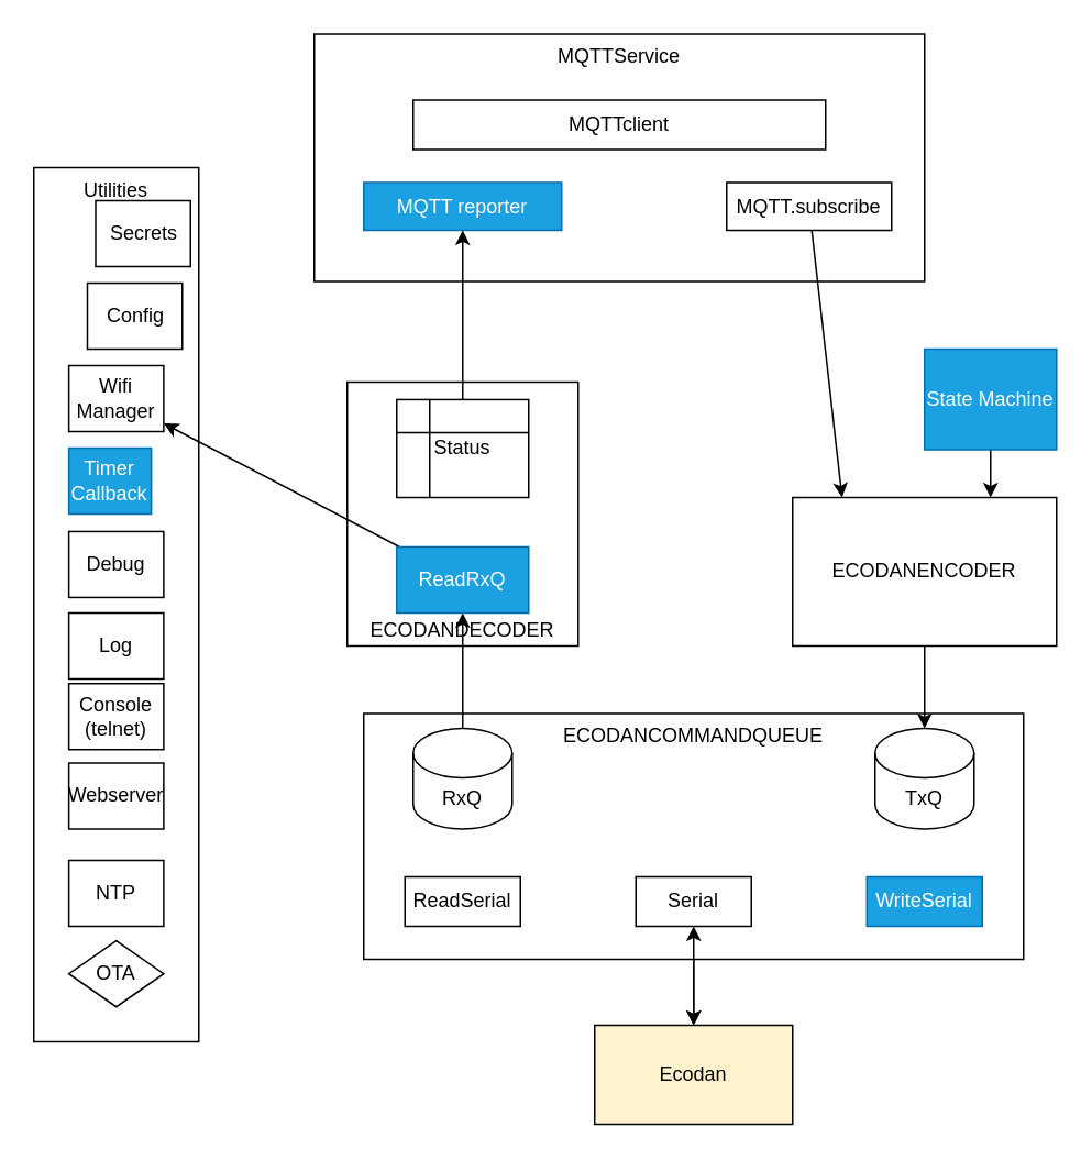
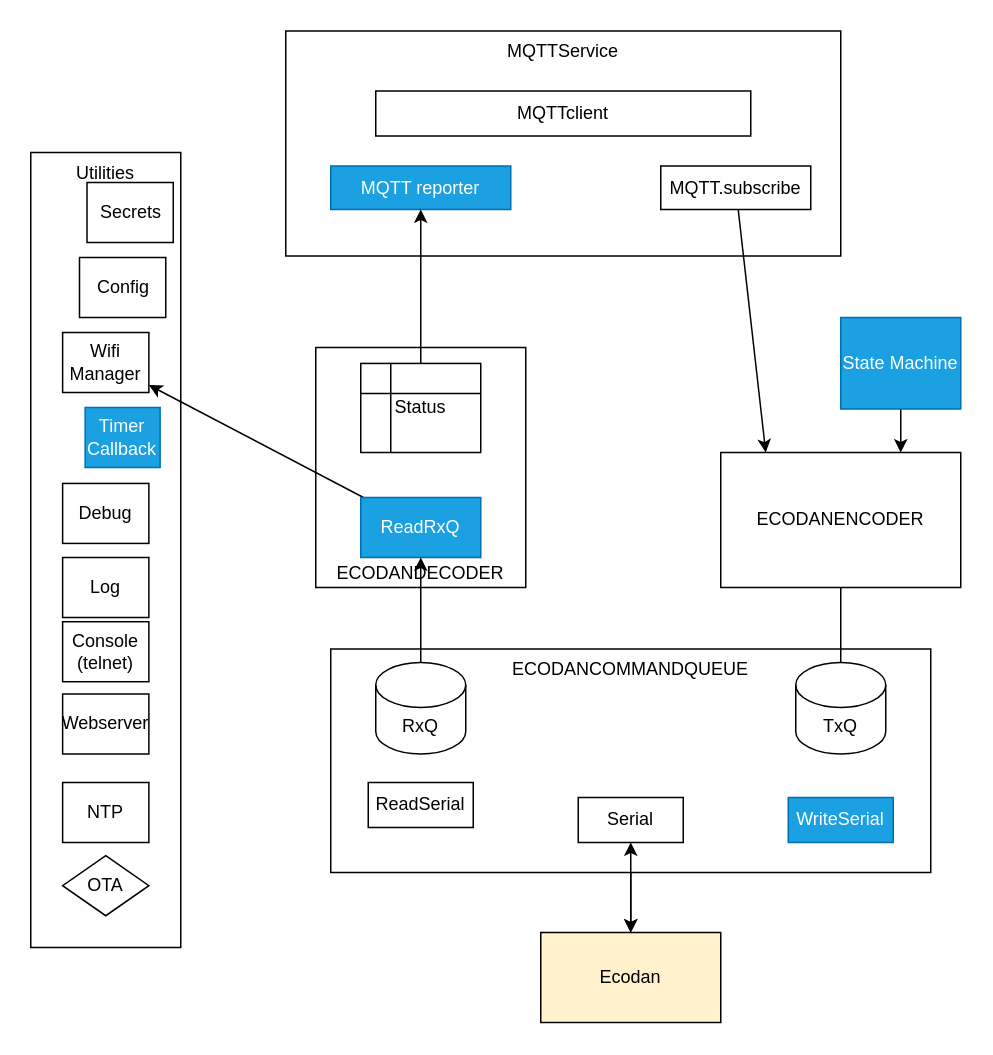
  <mxCell id="0" />
  <mxCell id="1" parent="0" />
  <mxCell id="2" value="ECODANCOMMANDQUEUE" style="rounded=0;whiteSpace=wrap;html=1;verticalAlign=top;" parent="1" vertex="1"><mxGeometry x="220" y="432" width="400" height="149" as="geometry" /></mxCell>
  <mxCell id="3" value="MQTTService" style="rounded=0;whiteSpace=wrap;html=1;verticalAlign=top;" vertex="1" parent="1"><mxGeometry x="190" y="20" width="370" height="150" as="geometry" /></mxCell>
  <mxCell id="4" value="ECODANDECODER" style="rounded=0;whiteSpace=wrap;html=1;verticalAlign=bottom;" parent="1" vertex="1"><mxGeometry x="210" y="231" width="140" height="160" as="geometry" /></mxCell>
  <mxCell id="5" value="Utilities" style="rounded=0;whiteSpace=wrap;html=1;rotation=0;horizontal=1;verticalAlign=top;" parent="1" vertex="1"><mxGeometry x="20" y="101" width="100" height="530" as="geometry" /></mxCell>
  <mxCell id="6" value="Ecodan" style="rounded=0;whiteSpace=wrap;html=1;fillColor=#fff2cc;" parent="1" vertex="1"><mxGeometry x="360" y="621" width="120" height="60" as="geometry" /></mxCell>
  <mxCell id="7" style="edgeStyle=orthogonalEdgeStyle;rounded=0;orthogonalLoop=1;jettySize=auto;html=1;entryX=0.5;entryY=0;entryDx=0;entryDy=0;startArrow=classic;startFill=1;exitX=0.5;exitY=1;exitDx=0;exitDy=0;" parent="1" source="25" target="6" edge="1"><mxGeometry relative="1" as="geometry" /></mxCell>
  <mxCell id="8" value="" style="edgeStyle=none;html=1;" edge="1" parent="1" source="2" target="6"><mxGeometry relative="1" as="geometry" /></mxCell>
  <mxCell id="9" value="MQTT reporter" style="rounded=0;whiteSpace=wrap;html=1;fillColor=#1ba1e2;fontColor=#ffffff;strokeColor=#006EAF;" parent="1" vertex="1"><mxGeometry x="220" y="110" width="120" height="29" as="geometry" /></mxCell>
  <mxCell id="10" value="Console (telnet)" style="rounded=0;whiteSpace=wrap;html=1;" parent="1" vertex="1"><mxGeometry x="41.25" y="413.81" width="57.5" height="40" as="geometry" /></mxCell>
  <mxCell id="11" value="Debug" style="rounded=0;whiteSpace=wrap;html=1;" parent="1" vertex="1"><mxGeometry x="41.25" y="321.62" width="57.5" height="40" as="geometry" /></mxCell>
  <mxCell id="12" style="edgeStyle=none;html=1;" edge="1" parent="1" source="13" target="29"><mxGeometry relative="1" as="geometry" /></mxCell>
  <mxCell id="13" value="ReadRxQ" style="rounded=0;whiteSpace=wrap;html=1;fillColor=#1ba1e2;fontColor=#ffffff;strokeColor=#006EAF;" parent="1" vertex="1"><mxGeometry x="240" y="331" width="80" height="40" as="geometry" /></mxCell>
- <mxCell id="14" style="edgeStyle=none;html=1;" parent="1" source="15" target="16" edge="1"><mxGeometry relative="1" as="geometry" /></mxCell>
+ <mxCell id="14" style="edgeStyle=none;html=1;endArrow=none;" parent="1" source="15" target="16" edge="1"><mxGeometry relative="1" as="geometry" /></mxCell>
  <mxCell id="15" value="ECODANENCODER" style="rounded=0;whiteSpace=wrap;html=1;" parent="1" vertex="1"><mxGeometry x="480" y="301" width="160" height="90" as="geometry" /></mxCell>
  <mxCell id="16" value="TxQ" style="shape=cylinder3;whiteSpace=wrap;html=1;boundedLbl=1;backgroundOutline=1;size=15;" parent="1" vertex="1"><mxGeometry x="530" y="441" width="60" height="61" as="geometry" /></mxCell>
  <mxCell id="17" style="edgeStyle=none;html=1;entryX=0.5;entryY=1;entryDx=0;entryDy=0;" parent="1" source="18" target="13" edge="1"><mxGeometry relative="1" as="geometry" /></mxCell>
  <mxCell id="18" value="RxQ" style="shape=cylinder3;whiteSpace=wrap;html=1;boundedLbl=1;backgroundOutline=1;size=15;" parent="1" vertex="1"><mxGeometry x="250" y="441" width="60" height="61" as="geometry" /></mxCell>
  <mxCell id="19" style="edgeStyle=none;html=1;" parent="1" source="20" edge="1"><mxGeometry relative="1" as="geometry"><mxPoint x="510" y="301" as="targetPoint" /></mxGeometry></mxCell>
  <mxCell id="20" value="MQTT.subscribe" style="rounded=0;whiteSpace=wrap;html=1;" parent="1" vertex="1"><mxGeometry x="440" y="110" width="100" height="29" as="geometry" /></mxCell>
  <mxCell id="21" style="edgeStyle=none;html=1;exitX=0.5;exitY=1;exitDx=0;exitDy=0;entryX=0.75;entryY=0;entryDx=0;entryDy=0;" parent="1" source="22" target="15" edge="1"><mxGeometry relative="1" as="geometry" /></mxCell>
  <mxCell id="22" value="State Machine" style="rounded=0;whiteSpace=wrap;html=1;fillColor=#1ba1e2;fontColor=#ffffff;strokeColor=#006EAF;" parent="1" vertex="1"><mxGeometry x="560" y="211" width="80" height="61" as="geometry" /></mxCell>
- <mxCell id="23" value="Timer&lt;br&gt;Callback" style="rounded=0;whiteSpace=wrap;html=1;fillColor=#1ba1e2;fontColor=#ffffff;strokeColor=#006EAF;" parent="1" vertex="1"><mxGeometry x="41.25" y="271" width="50" height="40" as="geometry" /></mxCell>
+ <mxCell id="23" value="Timer&lt;br&gt;Callback" style="rounded=0;whiteSpace=wrap;html=1;fillColor=#1ba1e2;fontColor=#ffffff;strokeColor=#006EAF;" parent="1" vertex="1"><mxGeometry x="56.25" y="271" width="50" height="40" as="geometry" /></mxCell>
  <mxCell id="24" value="MQTTclient" style="rounded=0;whiteSpace=wrap;html=1;" vertex="1" parent="1"><mxGeometry x="250" y="60" width="250" height="30" as="geometry" /></mxCell>
  <mxCell id="25" value="Serial" style="rounded=0;whiteSpace=wrap;html=1;" vertex="1" parent="1"><mxGeometry x="385" y="531" width="70" height="30" as="geometry" /></mxCell>
  <mxCell id="26" value="WriteSerial" style="rounded=0;whiteSpace=wrap;html=1;fillColor=#1ba1e2;fontColor=#ffffff;strokeColor=#006EAF;" vertex="1" parent="1"><mxGeometry x="525" y="531" width="70" height="30" as="geometry" /></mxCell>
- <mxCell id="27" value="ReadSerial" style="rounded=0;whiteSpace=wrap;html=1;" vertex="1" parent="1"><mxGeometry x="245" y="531" width="70" height="30" as="geometry" /></mxCell>
+ <mxCell id="27" value="ReadSerial" style="rounded=0;whiteSpace=wrap;html=1;" vertex="1" parent="1"><mxGeometry x="245" y="521" width="70" height="30" as="geometry" /></mxCell>
  <mxCell id="28" value="OTA" style="rhombus;whiteSpace=wrap;html=1;" vertex="1" parent="1"><mxGeometry x="41.25" y="569.81" width="57.5" height="40" as="geometry" /></mxCell>
  <mxCell id="29" value="Wifi&lt;br&gt;Manager" style="rounded=0;whiteSpace=wrap;html=1;" vertex="1" parent="1"><mxGeometry x="41.25" y="221" width="57.5" height="40" as="geometry" /></mxCell>
  <mxCell id="30" value="NTP" style="rounded=0;whiteSpace=wrap;html=1;" vertex="1" parent="1"><mxGeometry x="41.25" y="521" width="57.5" height="40" as="geometry" /></mxCell>
  <mxCell id="31" value="Log" style="rounded=0;whiteSpace=wrap;html=1;" vertex="1" parent="1"><mxGeometry x="41.25" y="371" width="57.5" height="40" as="geometry" /></mxCell>
  <mxCell id="32" value="Config" style="rounded=0;whiteSpace=wrap;html=1;" vertex="1" parent="1"><mxGeometry x="52.5" y="171" width="57.5" height="40" as="geometry" /></mxCell>
  <mxCell id="33" value="Secrets" style="rounded=0;whiteSpace=wrap;html=1;" vertex="1" parent="1"><mxGeometry x="57.5" y="121" width="57.5" height="40" as="geometry" /></mxCell>
  <mxCell id="34" value="Webserver" style="rounded=0;whiteSpace=wrap;html=1;" vertex="1" parent="1"><mxGeometry x="41.25" y="462" width="57.5" height="40" as="geometry" /></mxCell>
  <mxCell id="35" style="edgeStyle=none;html=1;" edge="1" parent="1" source="36" target="9"><mxGeometry relative="1" as="geometry" /></mxCell>
  <mxCell id="36" value="Status" style="shape=internalStorage;whiteSpace=wrap;html=1;backgroundOutline=1;" vertex="1" parent="1"><mxGeometry x="240" y="241.62" width="80" height="59.38" as="geometry" /></mxCell>
